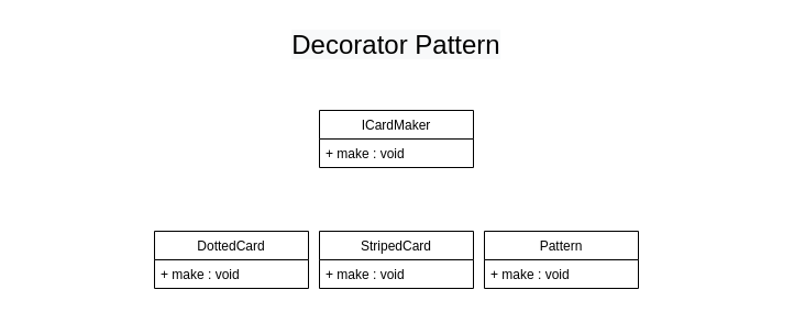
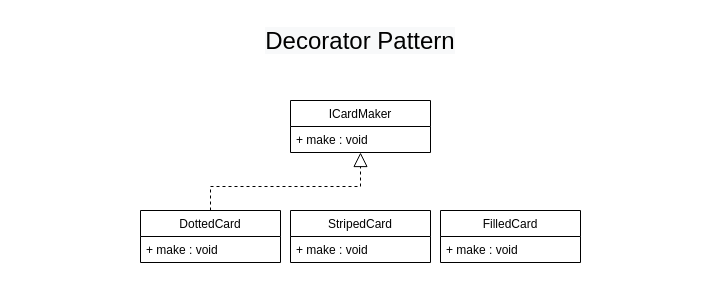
  <mxCell id="0" />
  <mxCell id="1" parent="0" />
  <mxCell id="2" value="&lt;meta charset=&quot;utf-8&quot; style=&quot;font-size: 24px;&quot;&gt;&lt;span style=&quot;color: rgb(0, 0, 0); font-family: helvetica; font-size: 24px; font-style: normal; font-weight: 400; letter-spacing: normal; text-indent: 0px; text-transform: none; word-spacing: 0px; background-color: rgb(248, 249, 250); display: inline; float: none;&quot;&gt;Decorator Pattern&lt;/span&gt;" style="text;whiteSpace=wrap;html=1;fontSize=24;align=center;" vertex="1" parent="1"><mxGeometry x="20" y="20" width="680" height="30" as="geometry" /></mxCell>
  <mxCell id="3" value="ICardMaker" style="swimlane;fontStyle=0;childLayout=stackLayout;horizontal=1;startSize=26;fillColor=none;horizontalStack=0;resizeParent=1;resizeParentMax=0;resizeLast=0;collapsible=1;marginBottom=0;fontSize=12;" vertex="1" parent="1"><mxGeometry x="290" y="100" width="140" height="52" as="geometry" /></mxCell>
  <mxCell id="4" value="+ make : void" style="text;strokeColor=none;fillColor=none;align=left;verticalAlign=top;spacingLeft=4;spacingRight=4;overflow=hidden;rotatable=0;points=[[0,0.5],[1,0.5]];portConstraint=eastwest;fontSize=12;" vertex="1" parent="3"><mxGeometry y="26" width="140" height="26" as="geometry" /></mxCell>
+ <mxCell id="5" style="edgeStyle=orthogonalEdgeStyle;rounded=0;orthogonalLoop=1;jettySize=auto;html=1;exitX=0.5;exitY=0;exitDx=0;exitDy=0;dashed=1;fontSize=12;endArrow=block;endFill=0;endSize=12;strokeWidth=1;" edge="1" parent="1" source="6" target="3"><mxGeometry relative="1" as="geometry" /></mxCell>
  <mxCell id="6" value="DottedCard" style="swimlane;fontStyle=0;childLayout=stackLayout;horizontal=1;startSize=26;fillColor=none;horizontalStack=0;resizeParent=1;resizeParentMax=0;resizeLast=0;collapsible=1;marginBottom=0;fontSize=12;" vertex="1" parent="1"><mxGeometry x="140" y="210" width="140" height="52" as="geometry" /></mxCell>
  <mxCell id="7" value="+ make : void" style="text;strokeColor=none;fillColor=none;align=left;verticalAlign=top;spacingLeft=4;spacingRight=4;overflow=hidden;rotatable=0;points=[[0,0.5],[1,0.5]];portConstraint=eastwest;fontSize=12;" vertex="1" parent="6"><mxGeometry y="26" width="140" height="26" as="geometry" /></mxCell>
  <mxCell id="8" value="StripedCard" style="swimlane;fontStyle=0;childLayout=stackLayout;horizontal=1;startSize=26;fillColor=none;horizontalStack=0;resizeParent=1;resizeParentMax=0;resizeLast=0;collapsible=1;marginBottom=0;fontSize=12;" vertex="1" parent="1"><mxGeometry x="290" y="210" width="140" height="52" as="geometry" /></mxCell>
  <mxCell id="9" value="+ make : void" style="text;strokeColor=none;fillColor=none;align=left;verticalAlign=top;spacingLeft=4;spacingRight=4;overflow=hidden;rotatable=0;points=[[0,0.5],[1,0.5]];portConstraint=eastwest;fontSize=12;" vertex="1" parent="8"><mxGeometry y="26" width="140" height="26" as="geometry" /></mxCell>
- <mxCell id="10" value="Pattern" style="swimlane;fontStyle=0;childLayout=stackLayout;horizontal=1;startSize=26;fillColor=none;horizontalStack=0;resizeParent=1;resizeParentMax=0;resizeLast=0;collapsible=1;marginBottom=0;fontSize=12;" vertex="1" parent="1"><mxGeometry x="440" y="210" width="140" height="52" as="geometry" /></mxCell>
+ <mxCell id="10" value="FilledCard" style="swimlane;fontStyle=0;childLayout=stackLayout;horizontal=1;startSize=26;fillColor=none;horizontalStack=0;resizeParent=1;resizeParentMax=0;resizeLast=0;collapsible=1;marginBottom=0;fontSize=12;" vertex="1" parent="1"><mxGeometry x="440" y="210" width="140" height="52" as="geometry" /></mxCell>
  <mxCell id="11" value="+ make : void" style="text;strokeColor=none;fillColor=none;align=left;verticalAlign=top;spacingLeft=4;spacingRight=4;overflow=hidden;rotatable=0;points=[[0,0.5],[1,0.5]];portConstraint=eastwest;fontSize=12;" vertex="1" parent="10"><mxGeometry y="26" width="140" height="26" as="geometry" /></mxCell>
